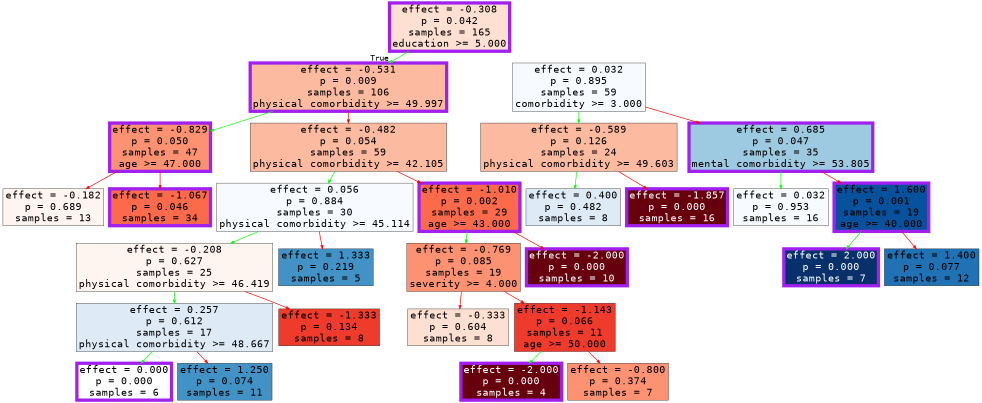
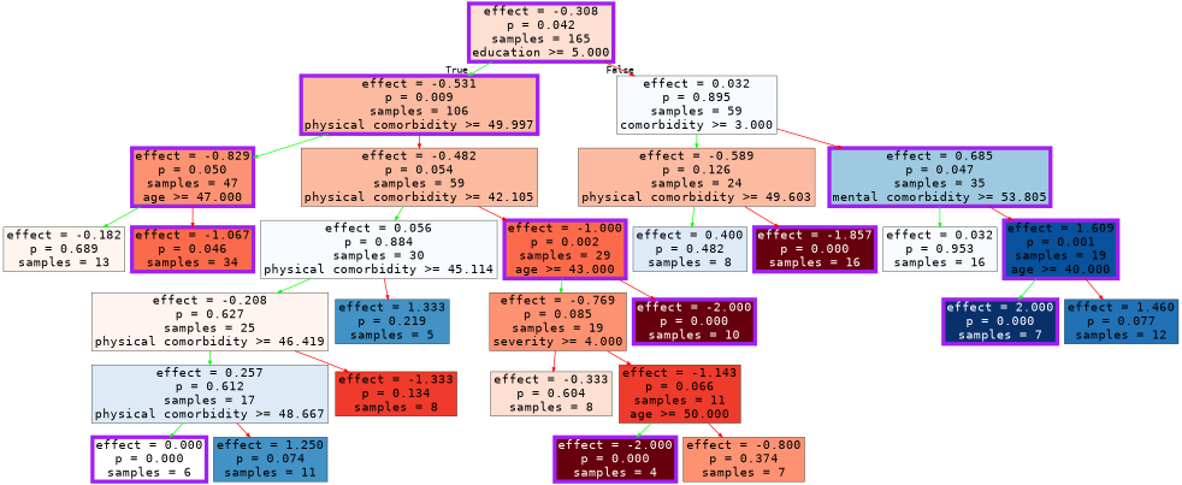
  digraph {
    fontname="DejaVu Sans Mono"
    node [fillcolor="/reds9/3" fontname="DejaVu Sans Mono" fontsize=32 shape=box style=filled]
    edge [color=red fontname="DejaVu Sans Mono" fontsize=24 penwidth=2]
    n1 [color=purple fillcolor="/reds9/2" label="effect = -0.308\np = 0.042\nsamples = 165\neducation >= 5.000\n" penwidth=10.0]
    n2 [color=purple label="effect = -0.531\np = 0.009\nsamples = 106\nphysical comorbidity >= 49.997\n" penwidth=10.0]
    n3 [fillcolor="/blues9/1" label="effect = 0.032\np = 0.895\nsamples = 59\ncomorbidity >= 3.000\n"]
    n4 [color=purple fillcolor="/reds9/4" label="effect = -0.829\np = 0.050\nsamples = 47\nage >= 47.000\n" penwidth=10.0]
    n5 [label="effect = -0.482\np = 0.054\nsamples = 59\nphysical comorbidity >= 42.105\n"]
    n6 [label="effect = -0.589\np = 0.126\nsamples = 24\nphysical comorbidity >= 49.603\n"]
    n7 [color=purple fillcolor="/blues9/4" label="effect = 0.685\np = 0.047\nsamples = 35\nmental comorbidity >= 53.805\n" penwidth=10.0]
    n8 [fillcolor="/reds9/1" label="effect = -0.182\np = 0.689\nsamples = 13"]
    n9 [color=purple fillcolor="/reds9/5" label="effect = -1.067\np = 0.046\nsamples = 34" penwidth=10.0]
    n10 [fillcolor="/blues9/1" label="effect = 0.056\np = 0.884\nsamples = 30\nphysical comorbidity >= 45.114\n"]
-   n11 [color=purple fillcolor="/reds9/5" label="effect = -1.010\np = 0.002\nsamples = 29\nage >= 43.000\n" penwidth=10.0]
+   n11 [color=purple fillcolor="/reds9/5" label="effect = -1.000\np = 0.002\nsamples = 29\nage >= 43.000\n" penwidth=10.0]
    n12 [fillcolor="/reds9/1" label="effect = -0.208\np = 0.627\nsamples = 25\nphysical comorbidity >= 46.419\n"]
    n13 [fillcolor="/blues9/6" label="effect = 1.333\np = 0.219\nsamples = 5"]
    n14 [fillcolor="/reds9/4" label="effect = -0.769\np = 0.085\nsamples = 19\nseverity >= 4.000\n"]
    n15 [color=purple fillcolor="/reds9/9" fontcolor=white label="effect = -2.000\np = 0.000\nsamples = 10" penwidth=10.0]
    n16 [fillcolor="/blues9/2" label="effect = 0.257\np = 0.612\nsamples = 17\nphysical comorbidity >= 48.667\n"]
    n17 [fillcolor="/reds9/6" label="effect = -1.333\np = 0.134\nsamples = 8"]
    n18 [color=purple fillcolor=white label="effect = 0.000\np = 0.000\nsamples = 6" penwidth=10.0]
    n19 [fillcolor="/blues9/6" label="effect = 1.250\np = 0.074\nsamples = 11"]
    n20 [fillcolor="/reds9/2" label="effect = -0.333\np = 0.604\nsamples = 8"]
    n21 [fillcolor="/reds9/6" label="effect = -1.143\np = 0.066\nsamples = 11\nage >= 50.000\n"]
    n22 [color=purple fillcolor="/reds9/9" fontcolor=white label="effect = -2.000\np = 0.000\nsamples = 4" penwidth=10.0]
    n23 [fillcolor="/reds9/4" label="effect = -0.800\np = 0.374\nsamples = 7"]
    n24 [fillcolor="/blues9/2" label="effect = 0.400\np = 0.482\nsamples = 8"]
    n25 [color=purple fillcolor="/reds9/9" fontcolor=white label="effect = -1.857\np = 0.000\nsamples = 16" penwidth=10.0]
    n26 [fillcolor="/blues9/1" label="effect = 0.032\np = 0.953\nsamples = 16"]
-   n27 [color=purple fillcolor="/blues9/8" label="effect = 1.600\np = 0.001\nsamples = 19\nage >= 40.000\n" penwidth=10.0]
+   n27 [color=purple fillcolor="/blues9/8" label="effect = 1.609\np = 0.001\nsamples = 19\nage >= 40.000\n" penwidth=10.0]
    n28 [color=purple fillcolor="/blues9/9" fontcolor=white label="effect = 2.000\np = 0.000\nsamples = 7" penwidth=10.0]
-   n29 [fillcolor="/blues9/7" label="effect = 1.400\np = 0.077\nsamples = 12"]
+   n29 [fillcolor="/blues9/7" label="effect = 1.460\np = 0.077\nsamples = 12"]
    n1 -> n2 [color=green headlabel=True labelangle=45 labeldistance=2.5]
+   n1 -> n3 [headlabel=False labelangle=-45 labeldistance=2.5]
    n2 -> n4 [color=green]
    n2 -> n5
    n3 -> n6 [color=green]
    n3 -> n7
-   n4 -> n8
+   n4 -> n8 [color=green]
    n4 -> n9
    n5 -> n10 [color=green]
    n5 -> n11
    n6 -> n24 [color=green]
    n6 -> n25
    n7 -> n26 [color=green]
    n7 -> n27
    n10 -> n12 [color=green]
    n10 -> n13
    n11 -> n14 [color=green]
    n11 -> n15
    n12 -> n16 [color=green]
    n12 -> n17
    n14 -> n20
    n14 -> n21
    n16 -> n18 [color=green]
    n16 -> n19
    n21 -> n22 [color=green]
    n21 -> n23
    n27 -> n28 [color=green]
    n27 -> n29
  }
